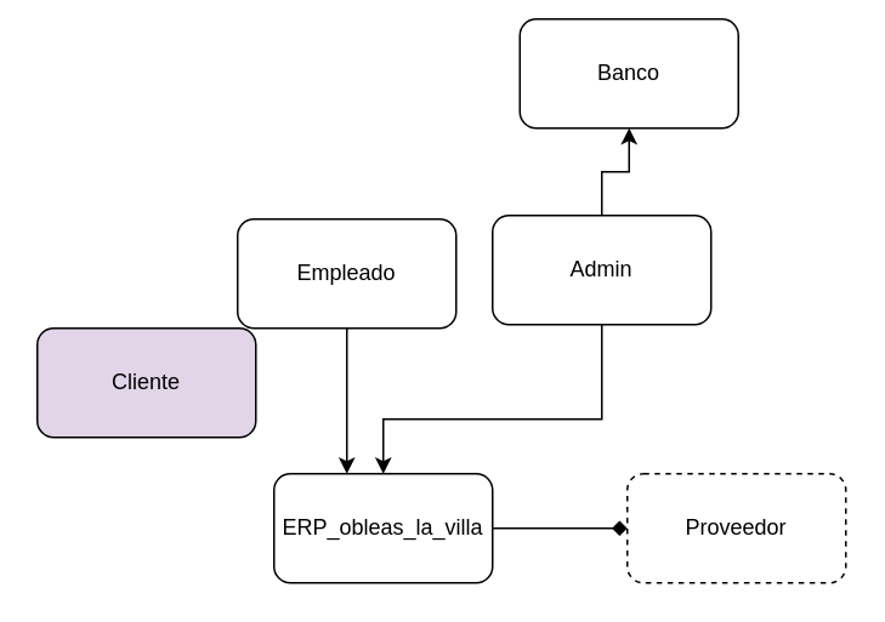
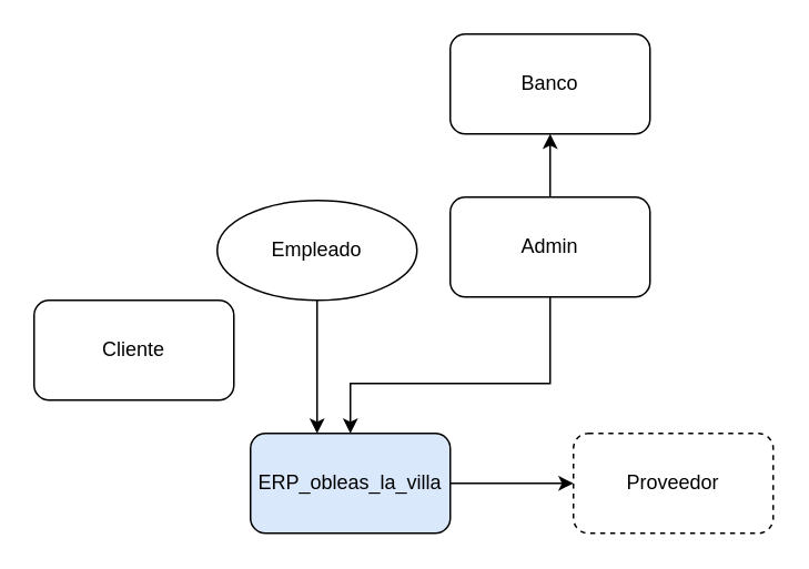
  <mxCell id="0" />
  <mxCell id="1" parent="0" />
- <mxCell id="2" style="edgeStyle=orthogonalEdgeStyle;rounded=0;orthogonalLoop=1;jettySize=auto;html=1;endArrow=diamond;" parent="1" source="3" target="10" edge="1"><mxGeometry relative="1" as="geometry" /></mxCell>
- <mxCell id="3" value="ERP_obleas_la_villa" style="rounded=1;whiteSpace=wrap;html=1;" parent="1" vertex="1"><mxGeometry x="150" y="260" width="120" height="60" as="geometry" /></mxCell>
+ <mxCell id="2" style="edgeStyle=orthogonalEdgeStyle;rounded=0;orthogonalLoop=1;jettySize=auto;html=1;" parent="1" source="3" target="10" edge="1"><mxGeometry relative="1" as="geometry" /></mxCell>
+ <mxCell id="3" value="ERP_obleas_la_villa" style="rounded=1;whiteSpace=wrap;html=1;fillColor=#dae8fc;" parent="1" vertex="1"><mxGeometry x="150" y="260" width="120" height="60" as="geometry" /></mxCell>
  <mxCell id="4" style="edgeStyle=orthogonalEdgeStyle;rounded=0;orthogonalLoop=1;jettySize=auto;html=1;entryX=0.5;entryY=1;entryDx=0;entryDy=0;" parent="1" source="6" target="11" edge="1"><mxGeometry relative="1" as="geometry" /></mxCell>
  <mxCell id="5" style="edgeStyle=orthogonalEdgeStyle;rounded=0;orthogonalLoop=1;jettySize=auto;html=1;" parent="1" source="6" target="3" edge="1"><mxGeometry relative="1" as="geometry"><mxPoint x="270" y="170" as="targetPoint" /><Array as="points"><mxPoint x="330" y="230" /><mxPoint x="210" y="230" /></Array></mxGeometry></mxCell>
  <mxCell id="6" value="Admin" style="whiteSpace=wrap;html=1;rounded=1;" parent="1" vertex="1"><mxGeometry x="270" y="118" width="120" height="60" as="geometry" /></mxCell>
  <mxCell id="7" style="edgeStyle=orthogonalEdgeStyle;rounded=0;orthogonalLoop=1;jettySize=auto;html=1;" parent="1" source="8" target="3" edge="1"><mxGeometry relative="1" as="geometry"><mxPoint x="240" y="140" as="targetPoint" /><Array as="points"><mxPoint x="190" y="200" /><mxPoint x="190" y="200" /></Array></mxGeometry></mxCell>
- <mxCell id="8" value="Empleado" style="whiteSpace=wrap;html=1;rounded=1;" parent="1" vertex="1"><mxGeometry x="130" y="120" width="120" height="60" as="geometry" /></mxCell>
- <mxCell id="9" value="Cliente" style="rounded=1;whiteSpace=wrap;html=1;fillColor=#e1d5e7;" parent="1" vertex="1"><mxGeometry x="20" y="180" width="120" height="60" as="geometry" /></mxCell>
+ <mxCell id="8" value="Empleado" style="ellipse;whiteSpace=wrap;html=1;" parent="1" vertex="1"><mxGeometry x="130" y="120" width="120" height="60" as="geometry" /></mxCell>
+ <mxCell id="9" value="Cliente" style="rounded=1;whiteSpace=wrap;html=1;" parent="1" vertex="1"><mxGeometry x="20" y="180" width="120" height="60" as="geometry" /></mxCell>
  <mxCell id="10" value="Proveedor" style="rounded=1;whiteSpace=wrap;html=1;dashed=1;" parent="1" vertex="1"><mxGeometry x="344" y="260" width="120" height="60" as="geometry" /></mxCell>
- <mxCell id="11" value="Banco" style="rounded=1;whiteSpace=wrap;html=1;" parent="1" vertex="1"><mxGeometry x="285" y="10" width="120" height="60" as="geometry" /></mxCell>
+ <mxCell id="11" value="Banco" style="rounded=1;whiteSpace=wrap;html=1;" parent="1" vertex="1"><mxGeometry x="270" y="20" width="120" height="60" as="geometry" /></mxCell>
